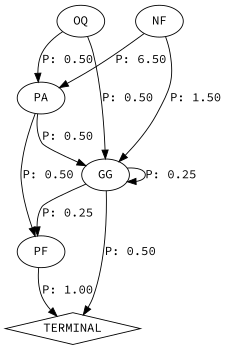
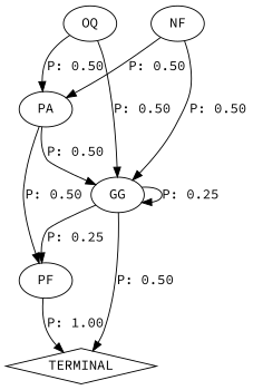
  digraph {
    fontname="Source Code Pro"
    node [fontname="Source Code Pro"]
    edge [fontname="Source Code Pro"]
    n1 [label=GG]
    n2 [label=PF]
    n3 [label=TERMINAL shape=diamond]
    n4 [label=NF]
    n5 [label=PA]
    n6 [label=OQ]
    n1 -> n1 [label="P: 0.25"]
    n1 -> n2 [label="P: 0.25"]
    n1 -> n3 [label="P: 0.50"]
    n2 -> n3 [label="P: 1.00"]
-   n4 -> n1 [label="P: 1.50"]
-   n4 -> n5 [label="P: 6.50"]
+   n4 -> n1 [label="P: 0.50"]
+   n4 -> n5 [label="P: 0.50"]
    n5 -> n1 [label="P: 0.50"]
    n5 -> n2 [label="P: 0.50"]
    n6 -> n1 [label="P: 0.50"]
    n6 -> n5 [label="P: 0.50"]
  }
